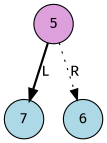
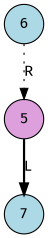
  digraph {
    fontname="Fira Sans"
    node [fillcolor=lightblue fontname="Fira Sans" shape=circle style=filled]
    edge [fontname="Fira Sans"]
    n1 [fillcolor=plum label=5]
    n2 [label=7]
    n3 [label=6]
    n1 -> n2 [label=L style=bold]
-   n1 -> n3 [label=R style=dotted]
+   n3 -> n1 [label=R style=dotted]
  }
